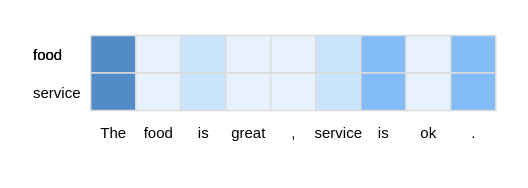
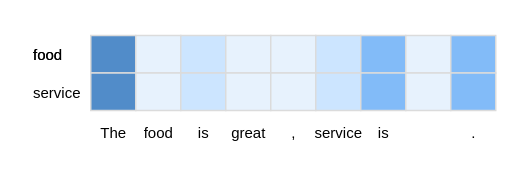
  <mxCell id="0" />
  <mxCell id="1" parent="0" />
  <mxCell id="2" value="" style="whiteSpace=wrap;html=1;strokeColor=#DBDBDB;fillColor=#518CC9;fontSize=10;fontFamily=Times New Roman;" vertex="1" parent="1"><mxGeometry x="60" y="23" width="30" height="25" as="geometry" /></mxCell>
  <mxCell id="3" value="" style="whiteSpace=wrap;html=1;fillColor=#E7F2FD;strokeColor=#DBDBDB;fontSize=10;fontFamily=Times New Roman;" vertex="1" parent="1"><mxGeometry x="90" y="23" width="30" height="25" as="geometry" /></mxCell>
  <mxCell id="4" value="" style="whiteSpace=wrap;html=1;strokeColor=#DBDBDB;fillColor=#CCE5FF;fontSize=10;fontFamily=Times New Roman;" vertex="1" parent="1"><mxGeometry x="120" y="23" width="30" height="25" as="geometry" /></mxCell>
  <mxCell id="5" value="" style="whiteSpace=wrap;html=1;fillColor=#E7F2FD;strokeColor=#DBDBDB;fontSize=10;fontFamily=Times New Roman;" vertex="1" parent="1"><mxGeometry x="150" y="23" width="30" height="25" as="geometry" /></mxCell>
  <mxCell id="6" value="" style="whiteSpace=wrap;html=1;strokeColor=#DBDBDB;fillColor=#E7F2FD;fontSize=10;fontFamily=Times New Roman;" vertex="1" parent="1"><mxGeometry x="180" y="23" width="30" height="25" as="geometry" /></mxCell>
  <mxCell id="7" value="" style="whiteSpace=wrap;html=1;fillColor=#cce5ff;strokeColor=#DBDBDB;fontSize=10;fontFamily=Times New Roman;" vertex="1" parent="1"><mxGeometry x="210" y="23" width="30" height="25" as="geometry" /></mxCell>
  <mxCell id="8" value="" style="whiteSpace=wrap;html=1;strokeColor=#DBDBDB;fillColor=#82BBF8;fontSize=10;fontFamily=Times New Roman;" vertex="1" parent="1"><mxGeometry x="240" y="23" width="30" height="25" as="geometry" /></mxCell>
  <mxCell id="9" value="" style="whiteSpace=wrap;html=1;fillColor=#E7F2FD;strokeColor=#DBDBDB;fontSize=10;fontFamily=Times New Roman;" vertex="1" parent="1"><mxGeometry x="270" y="23" width="30" height="25" as="geometry" /></mxCell>
  <mxCell id="10" value="" style="whiteSpace=wrap;html=1;strokeColor=#DBDBDB;fillColor=#82BBF8;fontSize=10;fontFamily=Times New Roman;" vertex="1" parent="1"><mxGeometry x="300" y="23" width="30" height="25" as="geometry" /></mxCell>
  <mxCell id="11" value="" style="whiteSpace=wrap;html=1;strokeColor=#DBDBDB;fillColor=#518CC9;fontSize=10;fontFamily=Times New Roman;" vertex="1" parent="1"><mxGeometry x="60" y="48" width="30" height="25" as="geometry" /></mxCell>
  <mxCell id="12" value="" style="whiteSpace=wrap;html=1;fillColor=#E7F2FD;strokeColor=#DBDBDB;fontSize=10;fontFamily=Times New Roman;" vertex="1" parent="1"><mxGeometry x="90" y="48" width="30" height="25" as="geometry" /></mxCell>
  <mxCell id="13" value="" style="whiteSpace=wrap;html=1;strokeColor=#DBDBDB;fillColor=#CCE5FF;fontSize=10;fontFamily=Times New Roman;" vertex="1" parent="1"><mxGeometry x="120" y="48" width="30" height="25" as="geometry" /></mxCell>
  <mxCell id="14" value="" style="whiteSpace=wrap;html=1;fillColor=#E7F2FD;strokeColor=#DBDBDB;fontSize=10;fontFamily=Times New Roman;" vertex="1" parent="1"><mxGeometry x="150" y="48" width="30" height="25" as="geometry" /></mxCell>
  <mxCell id="15" value="" style="whiteSpace=wrap;html=1;strokeColor=#DBDBDB;fillColor=#E7F2FD;fontSize=10;fontFamily=Times New Roman;" vertex="1" parent="1"><mxGeometry x="180" y="48" width="30" height="25" as="geometry" /></mxCell>
  <mxCell id="16" value="" style="whiteSpace=wrap;html=1;fillColor=#cce5ff;strokeColor=#DBDBDB;fontSize=10;fontFamily=Times New Roman;" vertex="1" parent="1"><mxGeometry x="210" y="48" width="30" height="25" as="geometry" /></mxCell>
  <mxCell id="17" value="" style="whiteSpace=wrap;html=1;strokeColor=#DBDBDB;fillColor=#82BBF8;fontSize=10;fontFamily=Times New Roman;" vertex="1" parent="1"><mxGeometry x="240" y="48" width="30" height="25" as="geometry" /></mxCell>
  <mxCell id="18" value="" style="whiteSpace=wrap;html=1;fillColor=#E7F2FD;strokeColor=#DBDBDB;fontSize=10;fontFamily=Times New Roman;" vertex="1" parent="1"><mxGeometry x="270" y="48" width="30" height="25" as="geometry" /></mxCell>
  <mxCell id="19" value="" style="whiteSpace=wrap;html=1;strokeColor=#DBDBDB;fillColor=#82BBF8;fontSize=10;fontFamily=Times New Roman;" vertex="1" parent="1"><mxGeometry x="300" y="48" width="30" height="25" as="geometry" /></mxCell>
  <mxCell id="20" value="food" style="text;html=1;align=left;verticalAlign=middle;resizable=0;points=[];autosize=1;strokeColor=none;fillColor=none;fontSize=10;" vertex="1" parent="1"><mxGeometry x="20" y="20.5" width="40" height="30" as="geometry" /></mxCell>
  <mxCell id="21" value="service" style="text;html=1;align=left;verticalAlign=middle;resizable=0;points=[];autosize=1;strokeColor=none;fillColor=none;fontSize=10;" vertex="1" parent="1"><mxGeometry x="20" y="45.5" width="60" height="30" as="geometry" /></mxCell>
  <mxCell id="22" value="The" style="text;html=1;align=center;verticalAlign=middle;resizable=0;points=[];autosize=1;strokeColor=none;fillColor=none;fontSize=10;" vertex="1" parent="1"><mxGeometry x="55" y="73" width="40" height="30" as="geometry" /></mxCell>
  <mxCell id="23" value="food" style="text;html=1;align=left;verticalAlign=middle;resizable=0;points=[];autosize=1;strokeColor=none;fillColor=none;fontSize=10;" vertex="1" parent="1"><mxGeometry x="20" y="20.5" width="40" height="30" as="geometry" /></mxCell>
  <mxCell id="24" value="food" style="text;html=1;align=center;verticalAlign=middle;resizable=0;points=[];autosize=1;strokeColor=none;fillColor=none;fontSize=10;" vertex="1" parent="1"><mxGeometry x="85" y="73" width="40" height="30" as="geometry" /></mxCell>
  <mxCell id="25" value="is" style="text;html=1;align=center;verticalAlign=middle;resizable=0;points=[];autosize=1;strokeColor=none;fillColor=none;fontSize=10;" vertex="1" parent="1"><mxGeometry x="120" y="73" width="30" height="30" as="geometry" /></mxCell>
  <mxCell id="26" value="great" style="text;html=1;align=center;verticalAlign=middle;resizable=0;points=[];autosize=1;strokeColor=none;fillColor=none;fontSize=10;" vertex="1" parent="1"><mxGeometry x="140" y="73" width="50" height="30" as="geometry" /></mxCell>
  <mxCell id="27" value="," style="text;html=1;align=center;verticalAlign=middle;resizable=0;points=[];autosize=1;strokeColor=none;fillColor=none;fontSize=10;" vertex="1" parent="1"><mxGeometry x="180" y="73" width="30" height="30" as="geometry" /></mxCell>
  <mxCell id="28" value="service" style="text;html=1;align=center;verticalAlign=middle;resizable=0;points=[];autosize=1;strokeColor=none;fillColor=none;fontSize=10;" vertex="1" parent="1"><mxGeometry x="195" y="73" width="60" height="30" as="geometry" /></mxCell>
  <mxCell id="29" value="is" style="text;html=1;align=center;verticalAlign=middle;resizable=0;points=[];autosize=1;strokeColor=none;fillColor=none;fontSize=10;" vertex="1" parent="1"><mxGeometry x="240" y="73" width="30" height="30" as="geometry" /></mxCell>
- <mxCell id="30" value="ok" style="text;html=1;align=center;verticalAlign=middle;resizable=0;points=[];autosize=1;strokeColor=none;fillColor=none;fontSize=10;" vertex="1" parent="1"><mxGeometry x="270" y="73" width="30" height="30" as="geometry" /></mxCell>
  <mxCell id="31" value="." style="text;html=1;align=center;verticalAlign=middle;resizable=0;points=[];autosize=1;strokeColor=none;fillColor=none;fontSize=10;" vertex="1" parent="1"><mxGeometry x="300" y="73" width="30" height="30" as="geometry" /></mxCell>
